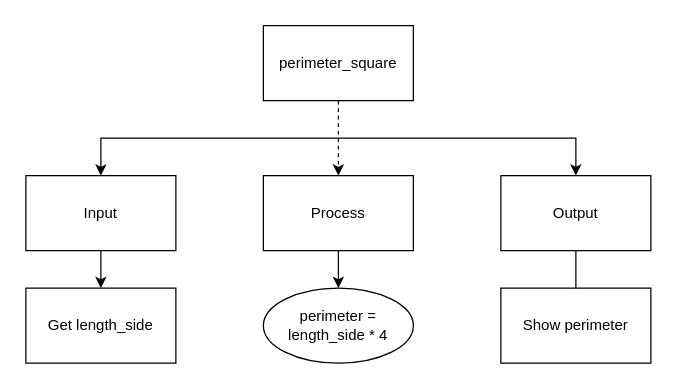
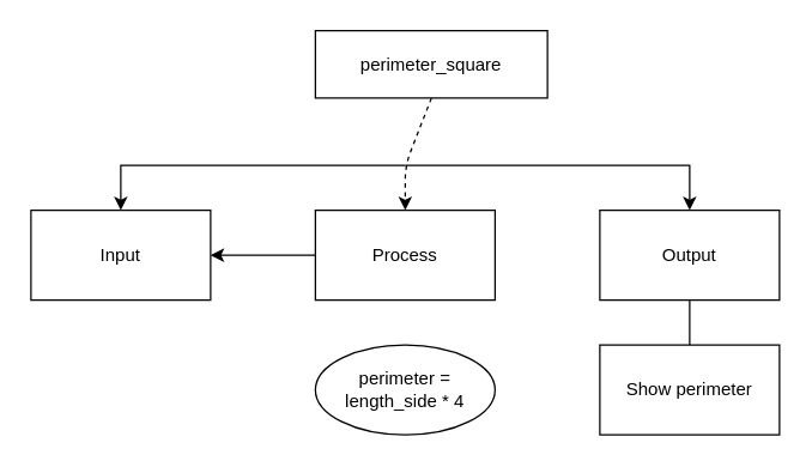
  <mxCell id="0" />
  <mxCell id="1" parent="0" />
  <mxCell id="2" style="edgeStyle=none;html=1;exitX=0.5;exitY=1;exitDx=0;exitDy=0;dashed=1;" parent="1" source="5" target="9" edge="1"><mxGeometry relative="1" as="geometry"><Array as="points"><mxPoint x="270" y="110" /></Array></mxGeometry></mxCell>
  <mxCell id="3" style="edgeStyle=none;html=1;entryX=0.5;entryY=0;entryDx=0;entryDy=0;rounded=0;" parent="1" target="11" edge="1"><mxGeometry relative="1" as="geometry"><mxPoint x="270" y="110" as="sourcePoint" /><Array as="points"><mxPoint x="460" y="110" /></Array></mxGeometry></mxCell>
  <mxCell id="4" style="edgeStyle=none;rounded=0;html=1;entryX=0.5;entryY=0;entryDx=0;entryDy=0;" parent="1" target="7" edge="1"><mxGeometry relative="1" as="geometry"><mxPoint x="270" y="110" as="sourcePoint" /><Array as="points"><mxPoint x="80" y="110" /></Array></mxGeometry></mxCell>
- <mxCell id="5" value="perimeter_square" style="rounded=0;whiteSpace=wrap;html=1;" parent="1" vertex="1"><mxGeometry x="210" y="20" width="120" height="60" as="geometry" /></mxCell>
- <mxCell id="6" style="edgeStyle=none;rounded=0;html=1;" parent="1" source="7" target="12" edge="1"><mxGeometry relative="1" as="geometry" /></mxCell>
+ <mxCell id="5" value="perimeter_square" style="rounded=0;whiteSpace=wrap;html=1;" parent="1" vertex="1"><mxGeometry x="210" y="20" width="155" height="45" as="geometry" /></mxCell>
  <mxCell id="7" value="Input" style="rounded=0;whiteSpace=wrap;html=1;" parent="1" vertex="1"><mxGeometry x="20" y="140" width="120" height="60" as="geometry" /></mxCell>
- <mxCell id="8" style="edgeStyle=none;rounded=0;html=1;" parent="1" source="9" target="14" edge="1"><mxGeometry relative="1" as="geometry" /></mxCell>
+ <mxCell id="8" style="edgeStyle=none;rounded=0;html=1;" parent="1" source="9" target="7" edge="1"><mxGeometry relative="1" as="geometry" /></mxCell>
  <mxCell id="9" value="Process" style="rounded=0;whiteSpace=wrap;html=1;" parent="1" vertex="1"><mxGeometry x="210" y="140" width="120" height="60" as="geometry" /></mxCell>
  <mxCell id="10" style="edgeStyle=none;rounded=0;html=1;endArrow=none;" parent="1" source="11" target="13" edge="1"><mxGeometry relative="1" as="geometry" /></mxCell>
  <mxCell id="11" value="Output" style="rounded=0;whiteSpace=wrap;html=1;" parent="1" vertex="1"><mxGeometry x="400" y="140" width="120" height="60" as="geometry" /></mxCell>
- <mxCell id="12" value="Get length_side" style="rounded=0;whiteSpace=wrap;html=1;" parent="1" vertex="1"><mxGeometry x="20" y="230" width="120" height="60" as="geometry" /></mxCell>
  <mxCell id="13" value="Show perimeter" style="rounded=0;whiteSpace=wrap;html=1;" parent="1" vertex="1"><mxGeometry x="400" y="230" width="120" height="60" as="geometry" /></mxCell>
  <mxCell id="14" value="perimeter = length_side * 4" style="ellipse;whiteSpace=wrap;html=1;" parent="1" vertex="1"><mxGeometry x="210" y="230" width="120" height="60" as="geometry" /></mxCell>
